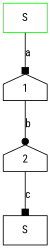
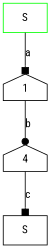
  digraph {
    rankdir=TB
    fontname="Roboto Condensed"
    node [shape=box fontname="Roboto Condensed"]
    edge [arrowhead=box fontname="Roboto Condensed"]
    n1 [color=green label=S]
    1 [shape=house]
-   2 [shape=house]
+   2 [shape=house label=4]
    n4 [label=S]
    n1 -> 1 [label=a]
    1 -> 2 [label=b arrowhead=dot]
    2 -> n4 [label=c]
  }
